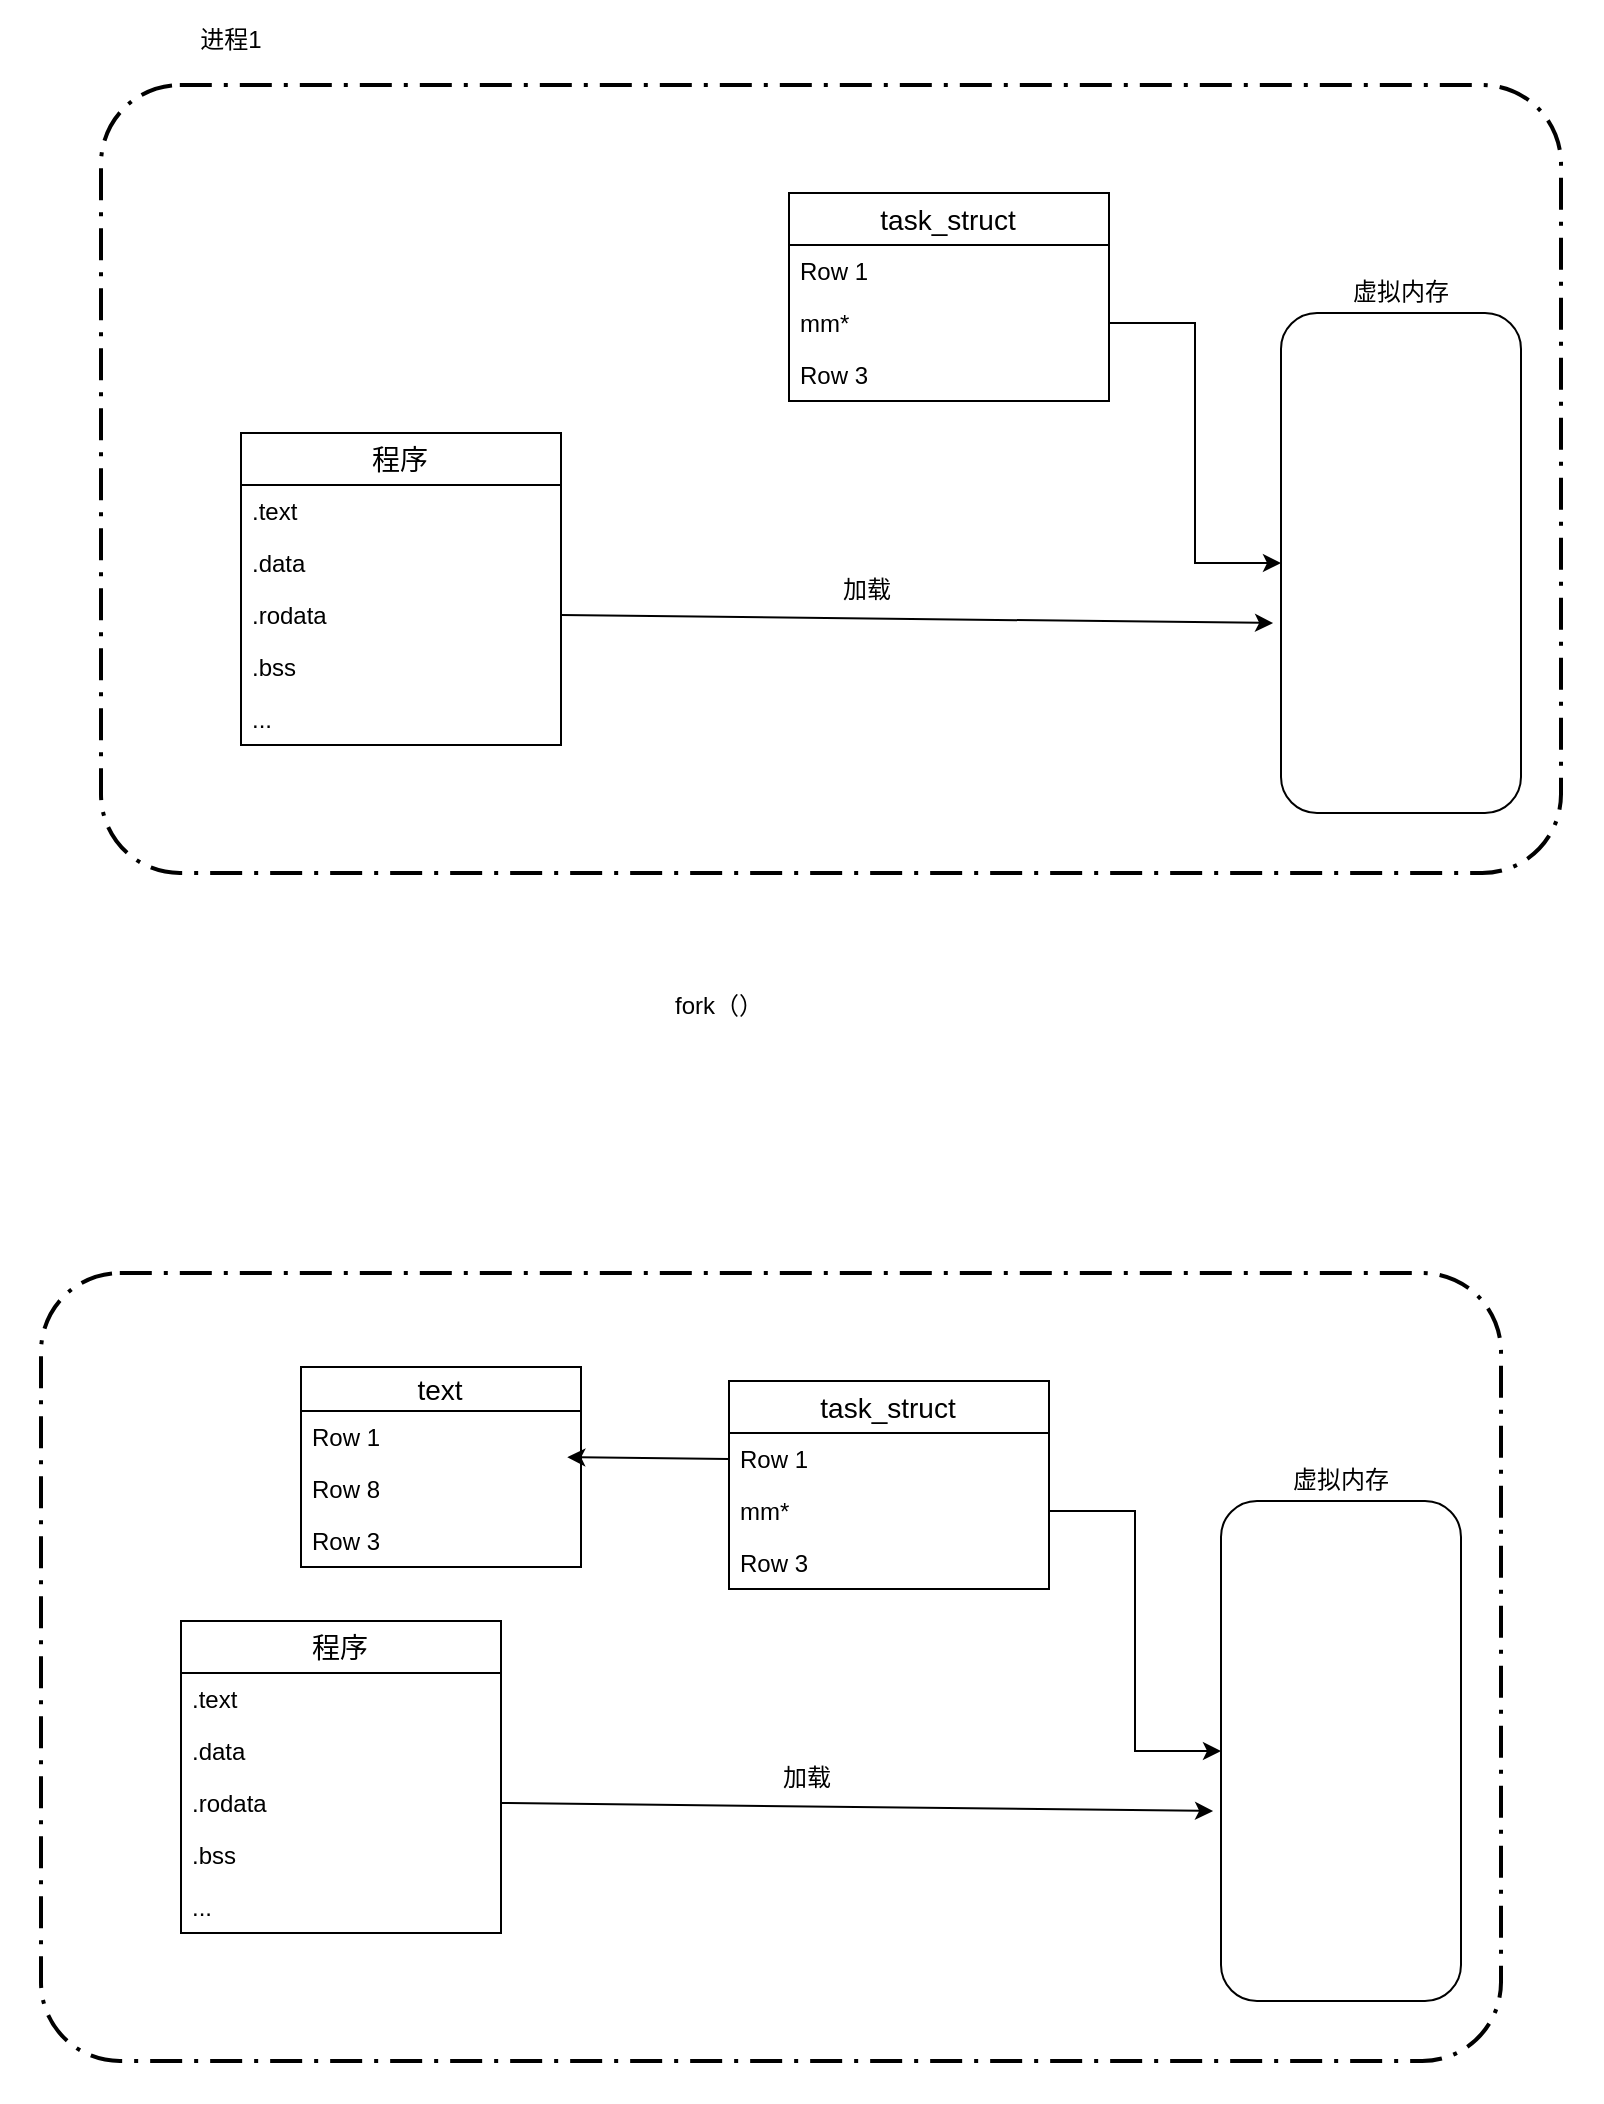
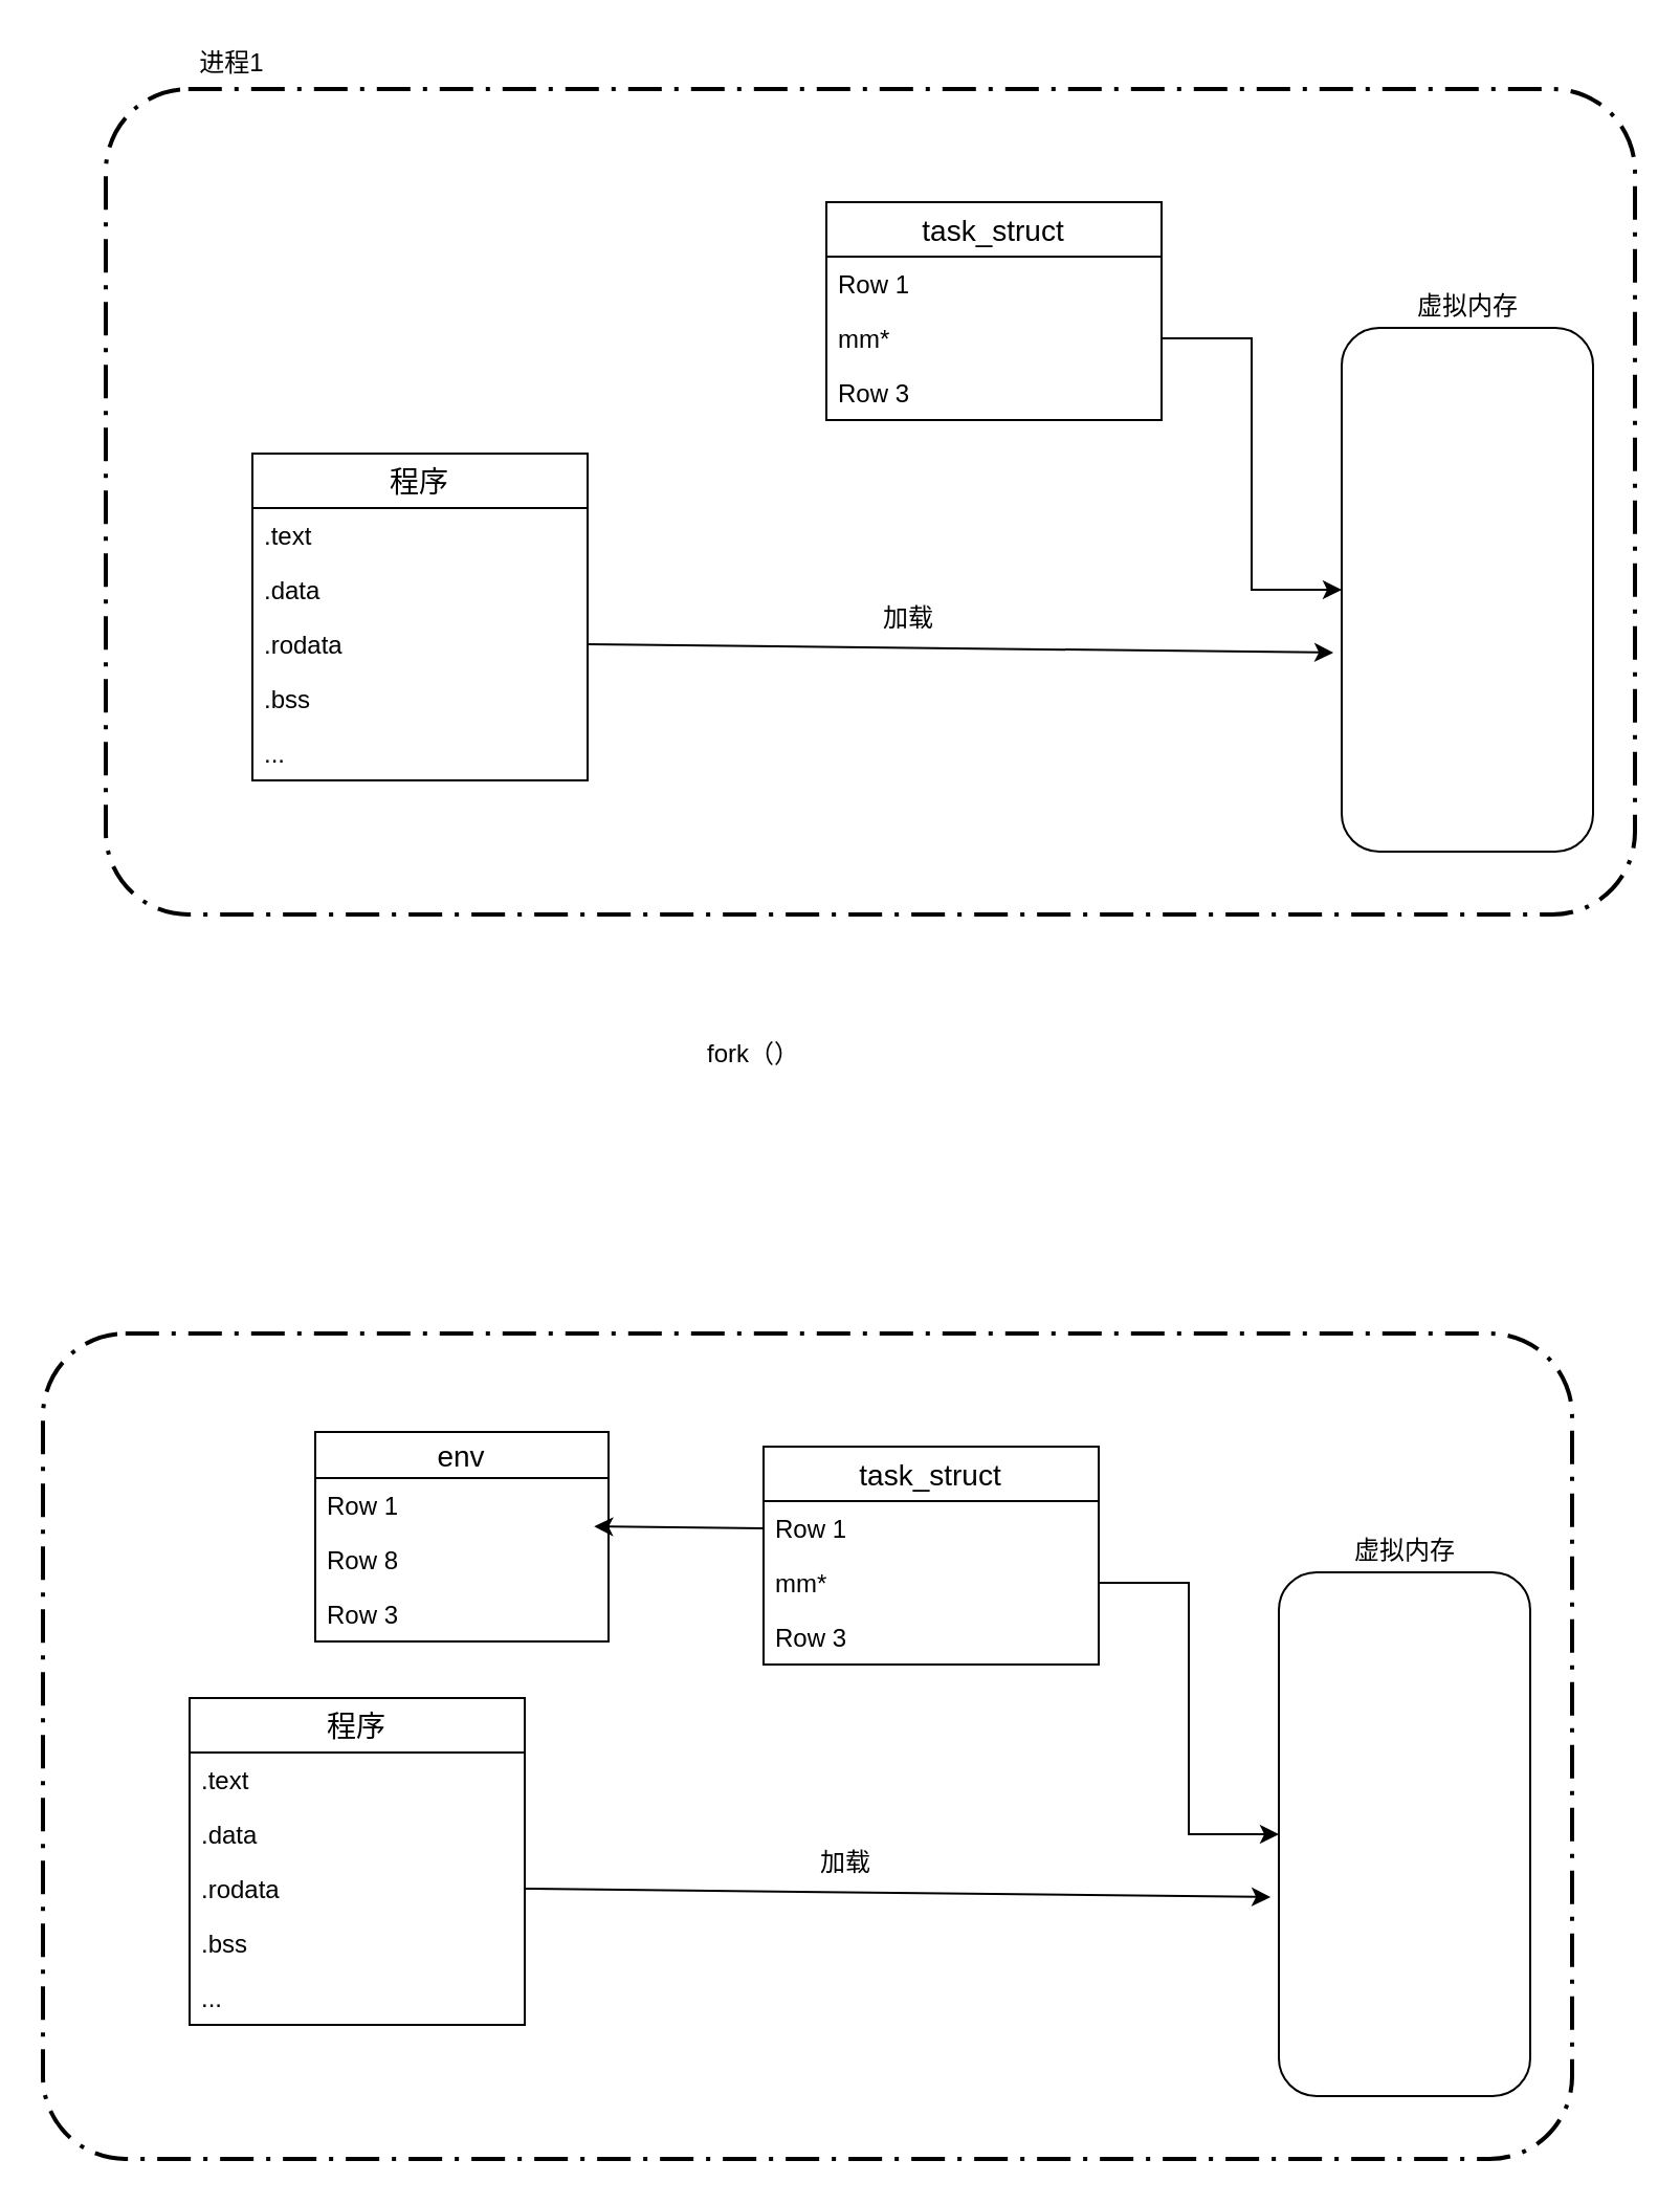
  <mxCell id="0" />
  <mxCell id="1" parent="0" />
  <mxCell id="2" value="" style="rounded=1;arcSize=10;dashed=1;strokeColor=#000000;fillColor=none;gradientColor=none;dashPattern=8 3 1 3;strokeWidth=2;" parent="1" vertex="1"><mxGeometry x="50" y="42" width="730" height="394" as="geometry" /></mxCell>
  <mxCell id="3" value="程序" style="swimlane;fontStyle=0;childLayout=stackLayout;horizontal=1;startSize=26;horizontalStack=0;resizeParent=1;resizeParentMax=0;resizeLast=0;collapsible=1;marginBottom=0;align=center;fontSize=14;" parent="1" vertex="1"><mxGeometry x="120" y="216" width="160" height="156" as="geometry" /></mxCell>
  <mxCell id="4" value=".text" style="text;strokeColor=none;fillColor=none;spacingLeft=4;spacingRight=4;overflow=hidden;rotatable=0;points=[[0,0.5],[1,0.5]];portConstraint=eastwest;fontSize=12;" parent="3" vertex="1"><mxGeometry y="26" width="160" height="26" as="geometry" /></mxCell>
  <mxCell id="5" value=".data" style="text;strokeColor=none;fillColor=none;spacingLeft=4;spacingRight=4;overflow=hidden;rotatable=0;points=[[0,0.5],[1,0.5]];portConstraint=eastwest;fontSize=12;" parent="3" vertex="1"><mxGeometry y="52" width="160" height="26" as="geometry" /></mxCell>
  <mxCell id="6" value=".rodata" style="text;strokeColor=none;fillColor=none;spacingLeft=4;spacingRight=4;overflow=hidden;rotatable=0;points=[[0,0.5],[1,0.5]];portConstraint=eastwest;fontSize=12;" parent="3" vertex="1"><mxGeometry y="78" width="160" height="26" as="geometry" /></mxCell>
  <mxCell id="7" value=".bss" style="text;strokeColor=none;fillColor=none;spacingLeft=4;spacingRight=4;overflow=hidden;rotatable=0;points=[[0,0.5],[1,0.5]];portConstraint=eastwest;fontSize=12;" parent="3" vertex="1"><mxGeometry y="104" width="160" height="26" as="geometry" /></mxCell>
  <mxCell id="8" value="..." style="text;strokeColor=none;fillColor=none;spacingLeft=4;spacingRight=4;overflow=hidden;rotatable=0;points=[[0,0.5],[1,0.5]];portConstraint=eastwest;fontSize=12;" parent="3" vertex="1"><mxGeometry y="130" width="160" height="26" as="geometry" /></mxCell>
  <mxCell id="9" value="task_struct" style="swimlane;fontStyle=0;childLayout=stackLayout;horizontal=1;startSize=26;horizontalStack=0;resizeParent=1;resizeParentMax=0;resizeLast=0;collapsible=1;marginBottom=0;align=center;fontSize=14;" parent="1" vertex="1"><mxGeometry x="394" y="96" width="160" height="104" as="geometry" /></mxCell>
  <mxCell id="10" value="Row 1" style="text;strokeColor=none;fillColor=none;spacingLeft=4;spacingRight=4;overflow=hidden;rotatable=0;points=[[0,0.5],[1,0.5]];portConstraint=eastwest;fontSize=12;" parent="9" vertex="1"><mxGeometry y="26" width="160" height="26" as="geometry" /></mxCell>
  <mxCell id="11" value="mm*" style="text;strokeColor=none;fillColor=none;spacingLeft=4;spacingRight=4;overflow=hidden;rotatable=0;points=[[0,0.5],[1,0.5]];portConstraint=eastwest;fontSize=12;" parent="9" vertex="1"><mxGeometry y="52" width="160" height="26" as="geometry" /></mxCell>
  <mxCell id="12" value="Row 3" style="text;strokeColor=none;fillColor=none;spacingLeft=4;spacingRight=4;overflow=hidden;rotatable=0;points=[[0,0.5],[1,0.5]];portConstraint=eastwest;fontSize=12;" parent="9" vertex="1"><mxGeometry y="78" width="160" height="26" as="geometry" /></mxCell>
  <mxCell id="13" value="" style="rounded=1;whiteSpace=wrap;html=1;" parent="1" vertex="1"><mxGeometry x="640" y="156" width="120" height="250" as="geometry" /></mxCell>
  <mxCell id="14" value="虚拟内存" style="text;html=1;align=center;verticalAlign=middle;resizable=0;points=[];autosize=1;" parent="1" vertex="1"><mxGeometry x="670" y="136" width="60" height="20" as="geometry" /></mxCell>
  <mxCell id="15" style="edgeStyle=orthogonalEdgeStyle;rounded=0;orthogonalLoop=1;jettySize=auto;html=1;" parent="1" source="11" target="13" edge="1"><mxGeometry relative="1" as="geometry" /></mxCell>
  <mxCell id="16" value="" style="endArrow=classic;html=1;exitX=1;exitY=0.5;exitDx=0;exitDy=0;entryX=-0.033;entryY=0.62;entryDx=0;entryDy=0;entryPerimeter=0;" parent="1" source="6" target="13" edge="1"><mxGeometry width="50" height="50" relative="1" as="geometry"><mxPoint x="370" y="306" as="sourcePoint" /><mxPoint x="420" y="256" as="targetPoint" /></mxGeometry></mxCell>
  <mxCell id="17" value="加载" style="text;html=1;align=center;verticalAlign=middle;resizable=0;points=[];autosize=1;" parent="1" vertex="1"><mxGeometry x="413" y="285" width="40" height="20" as="geometry" /></mxCell>
- <mxCell id="18" value="进程1" style="text;html=1;align=center;verticalAlign=middle;resizable=0;points=[];autosize=1;" parent="1" vertex="1"><mxGeometry x="90" y="10" width="50" height="20" as="geometry" /></mxCell>
+ <mxCell id="18" value="进程1" style="text;html=1;align=center;verticalAlign=middle;resizable=0;points=[];autosize=1;" parent="1" vertex="1"><mxGeometry x="85" y="20" width="50" height="20" as="geometry" /></mxCell>
  <mxCell id="19" value="fork（）" style="text;html=1;align=center;verticalAlign=middle;resizable=0;points=[];autosize=1;" parent="1" vertex="1"><mxGeometry x="329" y="493" width="60" height="20" as="geometry" /></mxCell>
  <mxCell id="20" value="" style="rounded=1;whiteSpace=wrap;html=1;" parent="1" vertex="1"><mxGeometry x="610" y="750" width="120" height="250" as="geometry" /></mxCell>
  <mxCell id="21" value="虚拟内存" style="text;html=1;align=center;verticalAlign=middle;resizable=0;points=[];autosize=1;" parent="1" vertex="1"><mxGeometry x="640" y="730" width="60" height="20" as="geometry" /></mxCell>
  <mxCell id="22" style="edgeStyle=orthogonalEdgeStyle;rounded=0;orthogonalLoop=1;jettySize=auto;html=1;" parent="1" source="34" target="20" edge="1"><mxGeometry relative="1" as="geometry" /></mxCell>
  <mxCell id="23" value="" style="endArrow=classic;html=1;exitX=1;exitY=0.5;exitDx=0;exitDy=0;entryX=-0.033;entryY=0.62;entryDx=0;entryDy=0;entryPerimeter=0;" parent="1" source="29" target="20" edge="1"><mxGeometry width="50" height="50" relative="1" as="geometry"><mxPoint x="340" y="900" as="sourcePoint" /><mxPoint x="390" y="850" as="targetPoint" /></mxGeometry></mxCell>
  <mxCell id="24" value="加载" style="text;html=1;align=center;verticalAlign=middle;resizable=0;points=[];autosize=1;" parent="1" vertex="1"><mxGeometry x="383" y="879" width="40" height="20" as="geometry" /></mxCell>
  <mxCell id="25" value="" style="rounded=1;arcSize=10;dashed=1;strokeColor=#000000;fillColor=none;gradientColor=none;dashPattern=8 3 1 3;strokeWidth=2;" parent="1" vertex="1"><mxGeometry x="20" y="636" width="730" height="394" as="geometry" /></mxCell>
  <mxCell id="26" value="程序" style="swimlane;fontStyle=0;childLayout=stackLayout;horizontal=1;startSize=26;horizontalStack=0;resizeParent=1;resizeParentMax=0;resizeLast=0;collapsible=1;marginBottom=0;align=center;fontSize=14;" parent="1" vertex="1"><mxGeometry x="90" y="810" width="160" height="156" as="geometry" /></mxCell>
  <mxCell id="27" value=".text" style="text;strokeColor=none;fillColor=none;spacingLeft=4;spacingRight=4;overflow=hidden;rotatable=0;points=[[0,0.5],[1,0.5]];portConstraint=eastwest;fontSize=12;" parent="26" vertex="1"><mxGeometry y="26" width="160" height="26" as="geometry" /></mxCell>
  <mxCell id="28" value=".data" style="text;strokeColor=none;fillColor=none;spacingLeft=4;spacingRight=4;overflow=hidden;rotatable=0;points=[[0,0.5],[1,0.5]];portConstraint=eastwest;fontSize=12;" parent="26" vertex="1"><mxGeometry y="52" width="160" height="26" as="geometry" /></mxCell>
  <mxCell id="29" value=".rodata" style="text;strokeColor=none;fillColor=none;spacingLeft=4;spacingRight=4;overflow=hidden;rotatable=0;points=[[0,0.5],[1,0.5]];portConstraint=eastwest;fontSize=12;" parent="26" vertex="1"><mxGeometry y="78" width="160" height="26" as="geometry" /></mxCell>
  <mxCell id="30" value=".bss" style="text;strokeColor=none;fillColor=none;spacingLeft=4;spacingRight=4;overflow=hidden;rotatable=0;points=[[0,0.5],[1,0.5]];portConstraint=eastwest;fontSize=12;" parent="26" vertex="1"><mxGeometry y="104" width="160" height="26" as="geometry" /></mxCell>
  <mxCell id="31" value="..." style="text;strokeColor=none;fillColor=none;spacingLeft=4;spacingRight=4;overflow=hidden;rotatable=0;points=[[0,0.5],[1,0.5]];portConstraint=eastwest;fontSize=12;" parent="26" vertex="1"><mxGeometry y="130" width="160" height="26" as="geometry" /></mxCell>
  <mxCell id="32" value="task_struct" style="swimlane;fontStyle=0;childLayout=stackLayout;horizontal=1;startSize=26;horizontalStack=0;resizeParent=1;resizeParentMax=0;resizeLast=0;collapsible=1;marginBottom=0;align=center;fontSize=14;" parent="1" vertex="1"><mxGeometry x="364" y="690" width="160" height="104" as="geometry" /></mxCell>
  <mxCell id="33" value="Row 1" style="text;strokeColor=none;fillColor=none;spacingLeft=4;spacingRight=4;overflow=hidden;rotatable=0;points=[[0,0.5],[1,0.5]];portConstraint=eastwest;fontSize=12;" parent="32" vertex="1"><mxGeometry y="26" width="160" height="26" as="geometry" /></mxCell>
  <mxCell id="34" value="mm*" style="text;strokeColor=none;fillColor=none;spacingLeft=4;spacingRight=4;overflow=hidden;rotatable=0;points=[[0,0.5],[1,0.5]];portConstraint=eastwest;fontSize=12;" parent="32" vertex="1"><mxGeometry y="52" width="160" height="26" as="geometry" /></mxCell>
  <mxCell id="35" value="Row 3" style="text;strokeColor=none;fillColor=none;spacingLeft=4;spacingRight=4;overflow=hidden;rotatable=0;points=[[0,0.5],[1,0.5]];portConstraint=eastwest;fontSize=12;" parent="32" vertex="1"><mxGeometry y="78" width="160" height="26" as="geometry" /></mxCell>
- <mxCell id="36" value="text" style="swimlane;fontStyle=0;childLayout=stackLayout;horizontal=1;startSize=22;horizontalStack=0;resizeParent=1;resizeParentMax=0;resizeLast=0;collapsible=1;marginBottom=0;align=center;fontSize=14;" parent="1" vertex="1"><mxGeometry x="150" y="683" width="140" height="100" as="geometry" /></mxCell>
+ <mxCell id="36" value="env" style="swimlane;fontStyle=0;childLayout=stackLayout;horizontal=1;startSize=22;horizontalStack=0;resizeParent=1;resizeParentMax=0;resizeLast=0;collapsible=1;marginBottom=0;align=center;fontSize=14;" parent="1" vertex="1"><mxGeometry x="150" y="683" width="140" height="100" as="geometry" /></mxCell>
  <mxCell id="37" value="Row 1" style="text;strokeColor=none;fillColor=none;spacingLeft=4;spacingRight=4;overflow=hidden;rotatable=0;points=[[0,0.5],[1,0.5]];portConstraint=eastwest;fontSize=12;" parent="36" vertex="1"><mxGeometry y="22" width="140" height="26" as="geometry" /></mxCell>
  <mxCell id="38" value="Row 8" style="text;strokeColor=none;fillColor=none;spacingLeft=4;spacingRight=4;overflow=hidden;rotatable=0;points=[[0,0.5],[1,0.5]];portConstraint=eastwest;fontSize=12;" parent="36" vertex="1"><mxGeometry y="48" width="140" height="26" as="geometry" /></mxCell>
  <mxCell id="39" value="Row 3" style="text;strokeColor=none;fillColor=none;spacingLeft=4;spacingRight=4;overflow=hidden;rotatable=0;points=[[0,0.5],[1,0.5]];portConstraint=eastwest;fontSize=12;" parent="36" vertex="1"><mxGeometry y="74" width="140" height="26" as="geometry" /></mxCell>
  <mxCell id="40" value="" style="endArrow=classic;html=1;entryX=0.951;entryY=-0.111;entryDx=0;entryDy=0;entryPerimeter=0;exitX=0;exitY=0.5;exitDx=0;exitDy=0;" parent="1" source="33" target="38" edge="1"><mxGeometry width="50" height="50" relative="1" as="geometry"><mxPoint x="310" y="766" as="sourcePoint" /><mxPoint x="360" y="716" as="targetPoint" /></mxGeometry></mxCell>
